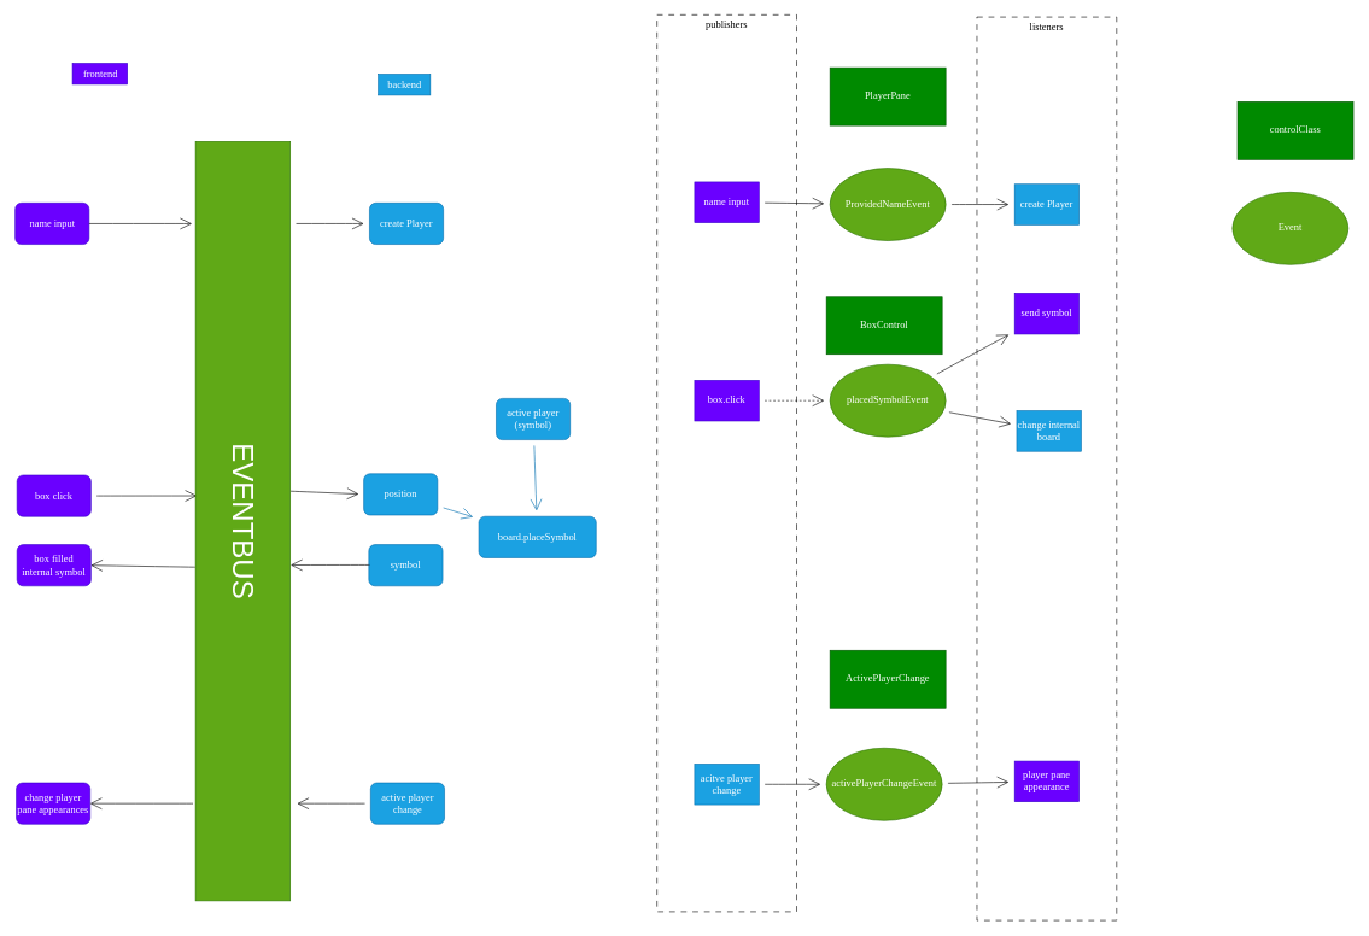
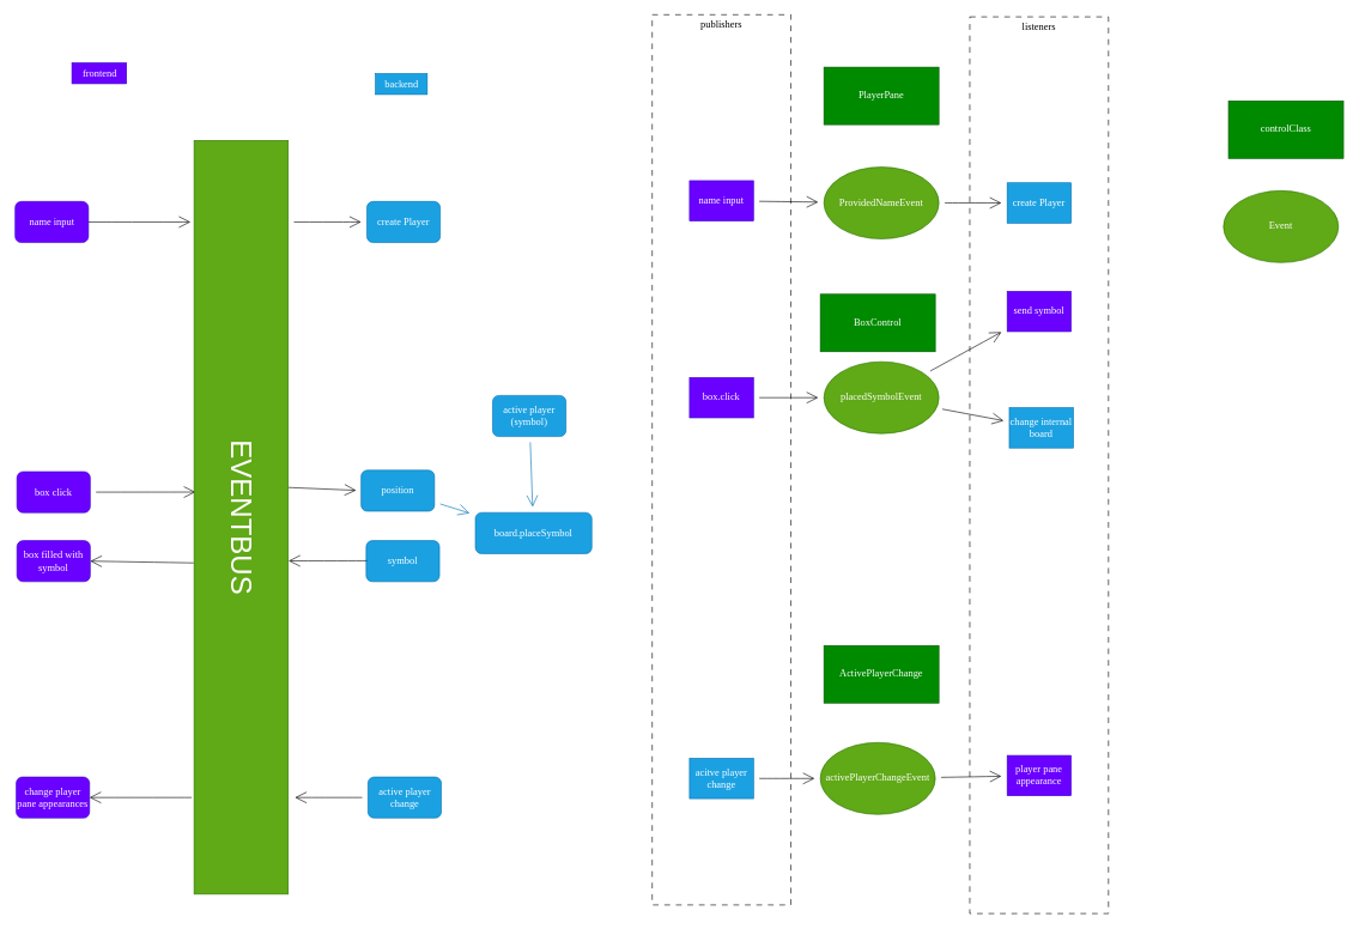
  <mxCell id="0" />
  <mxCell id="1" parent="0" />
  <mxCell id="2" value="&lt;font&gt;listeners&lt;/font&gt;" style="rounded=0;whiteSpace=wrap;html=1;fontFamily=Architects Daughter;fontSource=https%3A%2F%2Ffonts.googleapis.com%2Fcss%3Ffamily%3DArchitects%2BDaughter;fillColor=none;dashed=1;dashPattern=8 8;strokeColor=light-dark(#000000,#ADADAD);verticalAlign=top;fontSize=14;" vertex="1" parent="1"><mxGeometry x="1349" y="23" width="193" height="1248" as="geometry" /></mxCell>
  <mxCell id="3" value="&lt;font&gt;publishers&lt;/font&gt;" style="rounded=0;whiteSpace=wrap;html=1;fontFamily=Architects Daughter;fontSource=https%3A%2F%2Ffonts.googleapis.com%2Fcss%3Ffamily%3DArchitects%2BDaughter;fillColor=none;dashed=1;dashPattern=8 8;strokeColor=light-dark(#000000,#ADADAD);verticalAlign=top;fontSize=14;" vertex="1" parent="1"><mxGeometry x="907" y="20" width="193" height="1239" as="geometry" /></mxCell>
  <mxCell id="4" value="box click" style="rounded=1;whiteSpace=wrap;html=1;fontFamily=Architects Daughter;fontSource=https%3A%2F%2Ffonts.googleapis.com%2Fcss%3Ffamily%3DArchitects%2BDaughter;fillColor=#6a00ff;fontColor=#ffffff;strokeColor=#3700CC;fontSize=14;" vertex="1" parent="1"><mxGeometry x="23" y="656" width="102" height="57" as="geometry" /></mxCell>
  <mxCell id="5" style="edgeStyle=none;curved=1;rounded=0;orthogonalLoop=1;jettySize=auto;html=1;entryX=0.018;entryY=0.199;entryDx=0;entryDy=0;entryPerimeter=0;fontFamily=Architects Daughter;fontSource=https%3A%2F%2Ffonts.googleapis.com%2Fcss%3Ffamily%3DArchitects%2BDaughter;fontSize=14;startSize=14;endArrow=open;endSize=14;sourcePerimeterSpacing=8;targetPerimeterSpacing=8;" edge="1" parent="1" source="4"><mxGeometry relative="1" as="geometry"><mxPoint x="271.358" y="684.391" as="targetPoint" /></mxGeometry></mxCell>
  <mxCell id="6" style="edgeStyle=none;curved=1;rounded=0;orthogonalLoop=1;jettySize=auto;html=1;fontFamily=Architects Daughter;fontSource=https%3A%2F%2Ffonts.googleapis.com%2Fcss%3Ffamily%3DArchitects%2BDaughter;fontSize=14;startSize=14;endArrow=open;endSize=14;sourcePerimeterSpacing=8;targetPerimeterSpacing=8;fillColor=#1ba1e2;strokeColor=#006EAF;" edge="1" parent="1" source="7" target="11"><mxGeometry relative="1" as="geometry" /></mxCell>
  <mxCell id="7" value="active player (symbol)" style="rounded=1;whiteSpace=wrap;html=1;fontFamily=Architects Daughter;fontSource=https%3A%2F%2Ffonts.googleapis.com%2Fcss%3Ffamily%3DArchitects%2BDaughter;fillColor=#1ba1e2;fontColor=#ffffff;strokeColor=#006EAF;fontSize=14;" vertex="1" parent="1"><mxGeometry x="685" y="550" width="102" height="57" as="geometry" /></mxCell>
  <mxCell id="8" style="edgeStyle=none;curved=1;rounded=0;orthogonalLoop=1;jettySize=auto;html=1;fontFamily=Architects Daughter;fontSource=https%3A%2F%2Ffonts.googleapis.com%2Fcss%3Ffamily%3DArchitects%2BDaughter;fontSize=14;startSize=14;endArrow=open;endSize=14;sourcePerimeterSpacing=8;targetPerimeterSpacing=8;fillColor=#1ba1e2;strokeColor=#006EAF;" edge="1" parent="1" source="9" target="11"><mxGeometry relative="1" as="geometry" /></mxCell>
  <mxCell id="9" value="position" style="rounded=1;whiteSpace=wrap;html=1;fontFamily=Architects Daughter;fontSource=https%3A%2F%2Ffonts.googleapis.com%2Fcss%3Ffamily%3DArchitects%2BDaughter;fillColor=#1ba1e2;fontColor=#ffffff;strokeColor=#006EAF;fontSize=14;" vertex="1" parent="1"><mxGeometry x="502" y="654" width="102" height="57" as="geometry" /></mxCell>
  <mxCell id="10" value="" style="edgeStyle=none;orthogonalLoop=1;jettySize=auto;html=1;rounded=0;fontFamily=Architects Daughter;fontSource=https%3A%2F%2Ffonts.googleapis.com%2Fcss%3Ffamily%3DArchitects%2BDaughter;fontSize=14;startSize=14;endArrow=open;endSize=14;sourcePerimeterSpacing=8;targetPerimeterSpacing=8;curved=1;" edge="1" parent="1"><mxGeometry width="140" relative="1" as="geometry"><mxPoint x="401" y="678" as="sourcePoint" /><mxPoint x="495" y="682" as="targetPoint" /><Array as="points" /></mxGeometry></mxCell>
  <mxCell id="11" value="board.placeSymbol" style="rounded=1;whiteSpace=wrap;html=1;fontFamily=Architects Daughter;fontSource=https%3A%2F%2Ffonts.googleapis.com%2Fcss%3Ffamily%3DArchitects%2BDaughter;fillColor=#1ba1e2;fontColor=#ffffff;strokeColor=#006EAF;fontSize=14;" vertex="1" parent="1"><mxGeometry x="661" y="713" width="162" height="57" as="geometry" /></mxCell>
  <mxCell id="12" value="symbol" style="rounded=1;whiteSpace=wrap;html=1;fontFamily=Architects Daughter;fontSource=https%3A%2F%2Ffonts.googleapis.com%2Fcss%3Ffamily%3DArchitects%2BDaughter;fillColor=#1ba1e2;fontColor=#ffffff;strokeColor=#006EAF;fontSize=14;" vertex="1" parent="1"><mxGeometry x="509" y="752" width="102" height="57" as="geometry" /></mxCell>
  <mxCell id="13" value="" style="edgeStyle=none;orthogonalLoop=1;jettySize=auto;html=1;rounded=0;fontFamily=Architects Daughter;fontSource=https%3A%2F%2Ffonts.googleapis.com%2Fcss%3Ffamily%3DArchitects%2BDaughter;fontSize=14;startSize=14;endArrow=open;endSize=14;sourcePerimeterSpacing=8;targetPerimeterSpacing=8;curved=1;entryX=1.008;entryY=0.548;entryDx=0;entryDy=0;entryPerimeter=0;" edge="1" parent="1"><mxGeometry width="140" relative="1" as="geometry"><mxPoint x="510" y="780" as="sourcePoint" /><mxPoint x="401.048" y="780.132" as="targetPoint" /><Array as="points" /></mxGeometry></mxCell>
- <mxCell id="14" value="box filled internal symbol" style="rounded=1;whiteSpace=wrap;html=1;fontFamily=Architects Daughter;fontSource=https%3A%2F%2Ffonts.googleapis.com%2Fcss%3Ffamily%3DArchitects%2BDaughter;fillColor=#6a00ff;fontColor=#ffffff;strokeColor=#3700CC;fontSize=14;" vertex="1" parent="1"><mxGeometry x="23" y="752" width="102" height="57" as="geometry" /></mxCell>
+ <mxCell id="14" value="box filled with symbol" style="rounded=1;whiteSpace=wrap;html=1;fontFamily=Architects Daughter;fontSource=https%3A%2F%2Ffonts.googleapis.com%2Fcss%3Ffamily%3DArchitects%2BDaughter;fillColor=#6a00ff;fontColor=#ffffff;strokeColor=#3700CC;fontSize=14;" vertex="1" parent="1"><mxGeometry x="23" y="752" width="102" height="57" as="geometry" /></mxCell>
  <mxCell id="15" value="" style="edgeStyle=none;orthogonalLoop=1;jettySize=auto;html=1;rounded=0;fontFamily=Architects Daughter;fontSource=https%3A%2F%2Ffonts.googleapis.com%2Fcss%3Ffamily%3DArchitects%2BDaughter;fontSize=14;startSize=14;endArrow=open;endSize=14;sourcePerimeterSpacing=8;targetPerimeterSpacing=8;curved=1;entryX=1;entryY=0.5;entryDx=0;entryDy=0;" edge="1" parent="1" target="14"><mxGeometry width="140" relative="1" as="geometry"><mxPoint x="269" y="783" as="sourcePoint" /><mxPoint y="783" as="targetPoint" x="160" /><Array as="points" /></mxGeometry></mxCell>
  <mxCell id="16" value="BoxControl" style="rounded=0;whiteSpace=wrap;html=1;fontFamily=Architects Daughter;fontSource=https%3A%2F%2Ffonts.googleapis.com%2Fcss%3Ffamily%3DArchitects%2BDaughter;fillColor=#008a00;fontColor=#ffffff;strokeColor=#005700;fontSize=14;" vertex="1" parent="1"><mxGeometry x="1141" y="409" width="160" height="80" as="geometry" /></mxCell>
- <mxCell id="17" style="edgeStyle=none;curved=1;rounded=0;orthogonalLoop=1;jettySize=auto;html=1;fontFamily=Architects Daughter;fontSource=https%3A%2F%2Ffonts.googleapis.com%2Fcss%3Ffamily%3DArchitects%2BDaughter;fontSize=14;startSize=14;endArrow=open;endSize=14;sourcePerimeterSpacing=8;targetPerimeterSpacing=8;dashed=1;" edge="1" parent="1" source="18" target="21"><mxGeometry relative="1" as="geometry" /></mxCell>
+ <mxCell id="17" style="edgeStyle=none;curved=1;rounded=0;orthogonalLoop=1;jettySize=auto;html=1;fontFamily=Architects Daughter;fontSource=https%3A%2F%2Ffonts.googleapis.com%2Fcss%3Ffamily%3DArchitects%2BDaughter;fontSize=14;startSize=14;endArrow=open;endSize=14;sourcePerimeterSpacing=8;targetPerimeterSpacing=8;" edge="1" parent="1" source="18" target="21"><mxGeometry relative="1" as="geometry" /></mxCell>
  <mxCell id="18" value="box.click" style="rounded=0;whiteSpace=wrap;html=1;fontFamily=Architects Daughter;fontSource=https%3A%2F%2Ffonts.googleapis.com%2Fcss%3Ffamily%3DArchitects%2BDaughter;fillColor=#6a00ff;fontColor=#ffffff;strokeColor=#3700CC;fontSize=14;" vertex="1" parent="1"><mxGeometry x="959" y="525" width="89" height="56" as="geometry" /></mxCell>
  <mxCell id="19" style="edgeStyle=none;curved=1;rounded=0;orthogonalLoop=1;jettySize=auto;html=1;fontFamily=Architects Daughter;fontSource=https%3A%2F%2Ffonts.googleapis.com%2Fcss%3Ffamily%3DArchitects%2BDaughter;fontSize=14;startSize=14;endArrow=open;endSize=14;sourcePerimeterSpacing=8;targetPerimeterSpacing=8;" edge="1" parent="1" source="21" target="23"><mxGeometry relative="1" as="geometry" /></mxCell>
  <mxCell id="20" style="edgeStyle=none;curved=1;rounded=0;orthogonalLoop=1;jettySize=auto;html=1;fontFamily=Architects Daughter;fontSource=https%3A%2F%2Ffonts.googleapis.com%2Fcss%3Ffamily%3DArchitects%2BDaughter;fontSize=14;startSize=14;endArrow=open;endSize=14;sourcePerimeterSpacing=8;targetPerimeterSpacing=8;" edge="1" parent="1" source="21" target="22"><mxGeometry relative="1" as="geometry" /></mxCell>
  <mxCell id="21" value="placedSymbolEvent" style="ellipse;whiteSpace=wrap;html=1;fontFamily=Architects Daughter;fontSource=https%3A%2F%2Ffonts.googleapis.com%2Fcss%3Ffamily%3DArchitects%2BDaughter;fillColor=#60a917;fontColor=#ffffff;strokeColor=#2D7600;fontSize=14;" vertex="1" parent="1"><mxGeometry x="1146" y="503" width="160" height="100" as="geometry" /></mxCell>
  <mxCell id="22" value="send symbol" style="rounded=0;whiteSpace=wrap;html=1;fontFamily=Architects Daughter;fontSource=https%3A%2F%2Ffonts.googleapis.com%2Fcss%3Ffamily%3DArchitects%2BDaughter;fillColor=#6a00ff;fontColor=#ffffff;strokeColor=#3700CC;fontSize=14;" vertex="1" parent="1"><mxGeometry x="1401" y="405" width="89" height="56" as="geometry" /></mxCell>
  <mxCell id="23" value="change internal board" style="rounded=0;whiteSpace=wrap;html=1;fontFamily=Architects Daughter;fontSource=https%3A%2F%2Ffonts.googleapis.com%2Fcss%3Ffamily%3DArchitects%2BDaughter;fillColor=#1ba1e2;fontColor=#ffffff;strokeColor=#006EAF;fontSize=14;" vertex="1" parent="1"><mxGeometry x="1404" y="567" width="89" height="56" as="geometry" /></mxCell>
  <mxCell id="24" style="edgeStyle=none;curved=1;rounded=0;orthogonalLoop=1;jettySize=auto;html=1;fontFamily=Architects Daughter;fontSource=https%3A%2F%2Ffonts.googleapis.com%2Fcss%3Ffamily%3DArchitects%2BDaughter;fontSize=14;startSize=14;endArrow=open;endSize=14;sourcePerimeterSpacing=8;targetPerimeterSpacing=8;" edge="1" parent="1" source="25"><mxGeometry relative="1" as="geometry"><mxPoint x="410" y="1109.5" as="targetPoint" /></mxGeometry></mxCell>
  <mxCell id="25" value="active player change" style="rounded=1;whiteSpace=wrap;html=1;fontFamily=Architects Daughter;fontSource=https%3A%2F%2Ffonts.googleapis.com%2Fcss%3Ffamily%3DArchitects%2BDaughter;fillColor=#1ba1e2;fontColor=#ffffff;strokeColor=#006EAF;fontSize=14;" vertex="1" parent="1"><mxGeometry x="511.5" y="1081" width="102" height="57" as="geometry" /></mxCell>
  <mxCell id="26" value="change player pane appearances" style="rounded=1;whiteSpace=wrap;html=1;fontFamily=Architects Daughter;fontSource=https%3A%2F%2Ffonts.googleapis.com%2Fcss%3Ffamily%3DArchitects%2BDaughter;fillColor=#6a00ff;fontColor=#ffffff;strokeColor=#3700CC;fontSize=14;" vertex="1" parent="1"><mxGeometry x="22" y="1081" width="102" height="57" as="geometry" /></mxCell>
  <mxCell id="27" style="edgeStyle=none;curved=1;rounded=0;orthogonalLoop=1;jettySize=auto;html=1;fontFamily=Architects Daughter;fontSource=https%3A%2F%2Ffonts.googleapis.com%2Fcss%3Ffamily%3DArchitects%2BDaughter;fontSize=14;startSize=14;endArrow=open;endSize=14;sourcePerimeterSpacing=8;targetPerimeterSpacing=8;entryX=1;entryY=0.5;entryDx=0;entryDy=0;" edge="1" parent="1" target="26"><mxGeometry relative="1" as="geometry"><mxPoint x="172" y="1109" as="targetPoint" /><mxPoint x="266" y="1109.5" as="sourcePoint" /></mxGeometry></mxCell>
  <mxCell id="28" value="ActivePlayerChange" style="rounded=0;whiteSpace=wrap;html=1;fontFamily=Architects Daughter;fontSource=https%3A%2F%2Ffonts.googleapis.com%2Fcss%3Ffamily%3DArchitects%2BDaughter;fillColor=#008a00;fontColor=#ffffff;strokeColor=#005700;fontSize=14;" vertex="1" parent="1"><mxGeometry x="1146" y="898" width="160" height="80" as="geometry" /></mxCell>
  <mxCell id="29" style="edgeStyle=none;curved=1;rounded=0;orthogonalLoop=1;jettySize=auto;html=1;fontFamily=Architects Daughter;fontSource=https%3A%2F%2Ffonts.googleapis.com%2Fcss%3Ffamily%3DArchitects%2BDaughter;fontSize=14;startSize=14;endArrow=open;endSize=14;sourcePerimeterSpacing=8;targetPerimeterSpacing=8;" edge="1" parent="1" source="30" target="32"><mxGeometry relative="1" as="geometry" /></mxCell>
  <mxCell id="30" value="acitve player change" style="rounded=0;whiteSpace=wrap;html=1;fontFamily=Architects Daughter;fontSource=https%3A%2F%2Ffonts.googleapis.com%2Fcss%3Ffamily%3DArchitects%2BDaughter;fillColor=#1ba1e2;fontColor=#ffffff;strokeColor=#006EAF;fontSize=14;" vertex="1" parent="1"><mxGeometry x="959" y="1055" width="89" height="56" as="geometry" /></mxCell>
  <mxCell id="31" style="edgeStyle=none;curved=1;rounded=0;orthogonalLoop=1;jettySize=auto;html=1;fontFamily=Architects Daughter;fontSource=https%3A%2F%2Ffonts.googleapis.com%2Fcss%3Ffamily%3DArchitects%2BDaughter;fontSize=14;startSize=14;endArrow=open;endSize=14;sourcePerimeterSpacing=8;targetPerimeterSpacing=8;" edge="1" parent="1" source="32" target="33"><mxGeometry relative="1" as="geometry" /></mxCell>
  <mxCell id="32" value="activePlayerChangeEvent" style="ellipse;whiteSpace=wrap;html=1;fontFamily=Architects Daughter;fontSource=https%3A%2F%2Ffonts.googleapis.com%2Fcss%3Ffamily%3DArchitects%2BDaughter;fillColor=#60a917;fontColor=#ffffff;strokeColor=#2D7600;fontSize=14;" vertex="1" parent="1"><mxGeometry x="1141" y="1033" width="160" height="100" as="geometry" /></mxCell>
  <mxCell id="33" value="player pane appearance" style="rounded=0;whiteSpace=wrap;html=1;fontFamily=Architects Daughter;fontSource=https%3A%2F%2Ffonts.googleapis.com%2Fcss%3Ffamily%3DArchitects%2BDaughter;fillColor=#6a00ff;fontColor=#ffffff;strokeColor=#3700CC;fontSize=14;" vertex="1" parent="1"><mxGeometry x="1401" y="1051" width="89" height="56" as="geometry" /></mxCell>
  <mxCell id="34" value="&lt;font style=&quot;font-size: 40px;&quot;&gt;EVENTBUS&lt;/font&gt;" style="rounded=0;whiteSpace=wrap;html=1;textDirection=vertical-rl;fillColor=#60a917;fontColor=#ffffff;strokeColor=#2D7600;fontSize=14;" vertex="1" parent="1"><mxGeometry x="269.5" y="195" width="131" height="1049" as="geometry" /></mxCell>
  <mxCell id="35" value="frontend" style="text;html=1;align=center;verticalAlign=middle;resizable=0;points=[];autosize=1;strokeColor=#3700CC;fillColor=#6a00ff;fontSize=14;fontFamily=Architects Daughter;fontSource=https%3A%2F%2Ffonts.googleapis.com%2Fcss%3Ffamily%3DArchitects%2BDaughter;fontColor=#ffffff;" vertex="1" parent="1"><mxGeometry x="99.5" y="87" width="76" height="29" as="geometry" /></mxCell>
  <mxCell id="36" value="backend" style="text;html=1;align=center;verticalAlign=middle;resizable=0;points=[];autosize=1;strokeColor=#006EAF;fillColor=#1ba1e2;fontSize=14;fontFamily=Architects Daughter;fontSource=https%3A%2F%2Ffonts.googleapis.com%2Fcss%3Ffamily%3DArchitects%2BDaughter;fontColor=#ffffff;" vertex="1" parent="1"><mxGeometry x="522" y="102" width="72" height="29" as="geometry" /></mxCell>
  <mxCell id="37" style="edgeStyle=none;curved=1;rounded=0;orthogonalLoop=1;jettySize=auto;html=1;fontFamily=Architects Daughter;fontSource=https%3A%2F%2Ffonts.googleapis.com%2Fcss%3Ffamily%3DArchitects%2BDaughter;fontSize=14;startSize=14;endArrow=none;endSize=14;sourcePerimeterSpacing=8;targetPerimeterSpacing=8;startArrow=open;startFill=0;endFill=0;" edge="1" parent="1" source="38"><mxGeometry relative="1" as="geometry"><mxPoint x="408.5" y="308.5" as="targetPoint" /></mxGeometry></mxCell>
  <mxCell id="38" value="create Player" style="rounded=1;whiteSpace=wrap;html=1;fontFamily=Architects Daughter;fontSource=https%3A%2F%2Ffonts.googleapis.com%2Fcss%3Ffamily%3DArchitects%2BDaughter;fillColor=#1ba1e2;fontColor=#ffffff;strokeColor=#006EAF;fontSize=14;" vertex="1" parent="1"><mxGeometry x="510" y="280" width="102" height="57" as="geometry" /></mxCell>
  <mxCell id="39" value="name input" style="rounded=1;whiteSpace=wrap;html=1;fontFamily=Architects Daughter;fontSource=https%3A%2F%2Ffonts.googleapis.com%2Fcss%3Ffamily%3DArchitects%2BDaughter;fillColor=#6a00ff;fontColor=#ffffff;strokeColor=#3700CC;fontSize=14;" vertex="1" parent="1"><mxGeometry x="20.5" y="280" width="102" height="57" as="geometry" /></mxCell>
  <mxCell id="40" style="edgeStyle=none;curved=1;rounded=0;orthogonalLoop=1;jettySize=auto;html=1;fontFamily=Architects Daughter;fontSource=https%3A%2F%2Ffonts.googleapis.com%2Fcss%3Ffamily%3DArchitects%2BDaughter;fontSize=14;startSize=14;endArrow=none;endSize=14;sourcePerimeterSpacing=8;targetPerimeterSpacing=8;entryX=1;entryY=0.5;entryDx=0;entryDy=0;endFill=0;startArrow=open;startFill=0;" edge="1" parent="1" target="39"><mxGeometry relative="1" as="geometry"><mxPoint x="170.5" y="308" as="targetPoint" /><mxPoint x="264.5" y="308.5" as="sourcePoint" /></mxGeometry></mxCell>
  <mxCell id="41" value="PlayerPane" style="rounded=0;whiteSpace=wrap;html=1;fontFamily=Architects Daughter;fontSource=https%3A%2F%2Ffonts.googleapis.com%2Fcss%3Ffamily%3DArchitects%2BDaughter;fillColor=#008a00;fontColor=#ffffff;strokeColor=#005700;fontSize=14;" vertex="1" parent="1"><mxGeometry x="1146" y="93" width="160" height="80" as="geometry" /></mxCell>
  <mxCell id="42" style="edgeStyle=none;curved=1;rounded=0;orthogonalLoop=1;jettySize=auto;html=1;fontFamily=Architects Daughter;fontSource=https%3A%2F%2Ffonts.googleapis.com%2Fcss%3Ffamily%3DArchitects%2BDaughter;fontSize=14;startSize=14;endArrow=open;endSize=14;sourcePerimeterSpacing=8;targetPerimeterSpacing=8;" edge="1" parent="1" source="43" target="45"><mxGeometry relative="1" as="geometry" /></mxCell>
  <mxCell id="43" value="name input" style="rounded=0;whiteSpace=wrap;html=1;fontFamily=Architects Daughter;fontSource=https%3A%2F%2Ffonts.googleapis.com%2Fcss%3Ffamily%3DArchitects%2BDaughter;fillColor=#6a00ff;fontColor=#ffffff;strokeColor=#3700CC;fontSize=14;" vertex="1" parent="1"><mxGeometry x="959" y="251" width="89" height="56" as="geometry" /></mxCell>
  <mxCell id="44" style="edgeStyle=none;curved=1;rounded=0;orthogonalLoop=1;jettySize=auto;html=1;fontFamily=Architects Daughter;fontSource=https%3A%2F%2Ffonts.googleapis.com%2Fcss%3Ffamily%3DArchitects%2BDaughter;fontSize=14;startSize=14;endArrow=open;endSize=14;sourcePerimeterSpacing=8;targetPerimeterSpacing=8;" edge="1" parent="1" source="45" target="46"><mxGeometry relative="1" as="geometry" /></mxCell>
  <mxCell id="45" value="ProvidedNameEvent" style="ellipse;whiteSpace=wrap;html=1;fontFamily=Architects Daughter;fontSource=https%3A%2F%2Ffonts.googleapis.com%2Fcss%3Ffamily%3DArchitects%2BDaughter;fillColor=#60a917;fontColor=#ffffff;strokeColor=#2D7600;fontSize=14;" vertex="1" parent="1"><mxGeometry x="1146" y="232" width="160" height="100" as="geometry" /></mxCell>
  <mxCell id="46" value="create Player" style="rounded=0;whiteSpace=wrap;html=1;fontFamily=Architects Daughter;fontSource=https%3A%2F%2Ffonts.googleapis.com%2Fcss%3Ffamily%3DArchitects%2BDaughter;fillColor=#1ba1e2;fontColor=#ffffff;strokeColor=#006EAF;fontSize=14;" vertex="1" parent="1"><mxGeometry x="1401" y="254" width="89" height="56" as="geometry" /></mxCell>
  <mxCell id="47" value="controlClass" style="rounded=0;whiteSpace=wrap;html=1;fontFamily=Architects Daughter;fontSource=https%3A%2F%2Ffonts.googleapis.com%2Fcss%3Ffamily%3DArchitects%2BDaughter;fillColor=#008a00;fontColor=#ffffff;strokeColor=#005700;fontSize=14;" vertex="1" parent="1"><mxGeometry x="1709" y="140" width="160" height="80" as="geometry" /></mxCell>
  <mxCell id="48" value="Event" style="ellipse;whiteSpace=wrap;html=1;fontFamily=Architects Daughter;fontSource=https%3A%2F%2Ffonts.googleapis.com%2Fcss%3Ffamily%3DArchitects%2BDaughter;fillColor=#60a917;fontColor=#ffffff;strokeColor=#2D7600;fontSize=14;" vertex="1" parent="1"><mxGeometry x="1702" y="265" width="160" height="100" as="geometry" /></mxCell>
